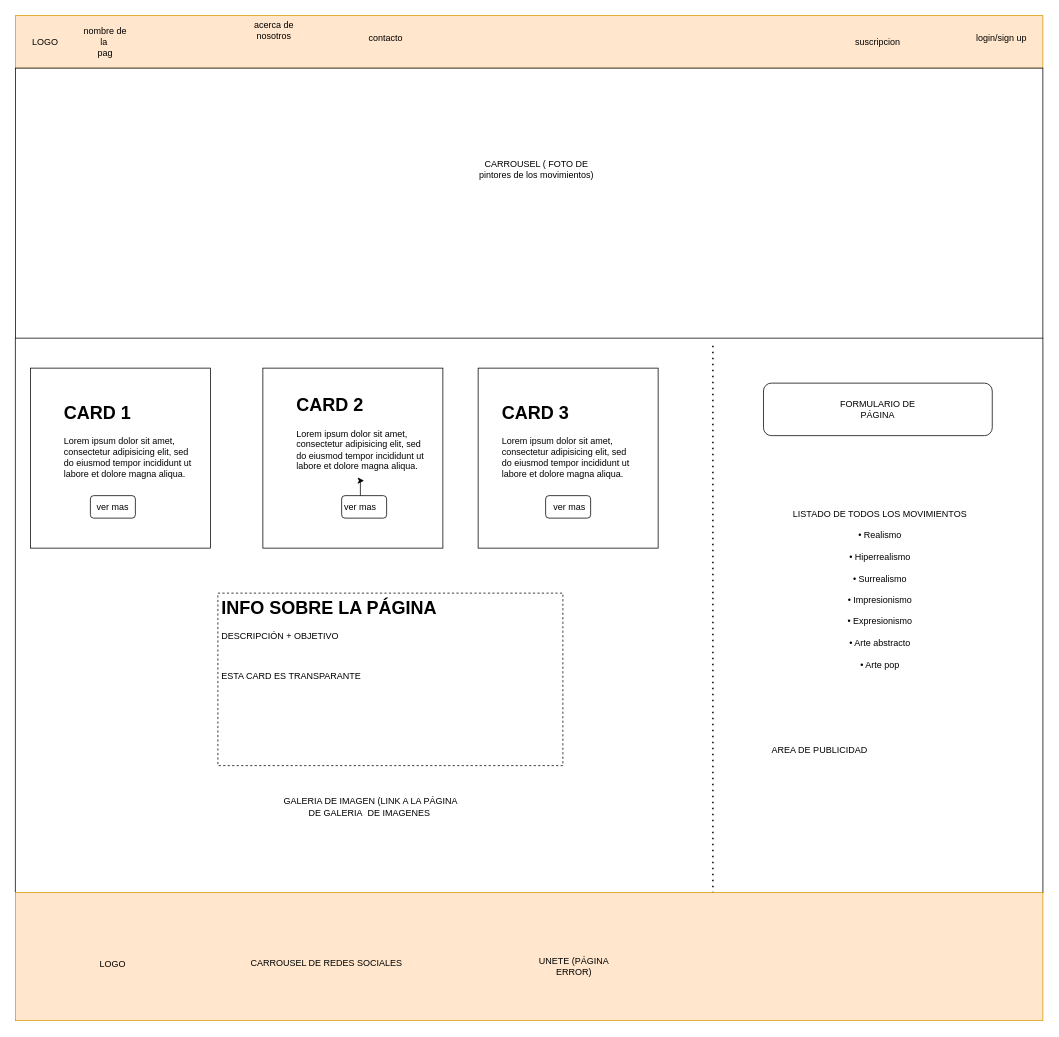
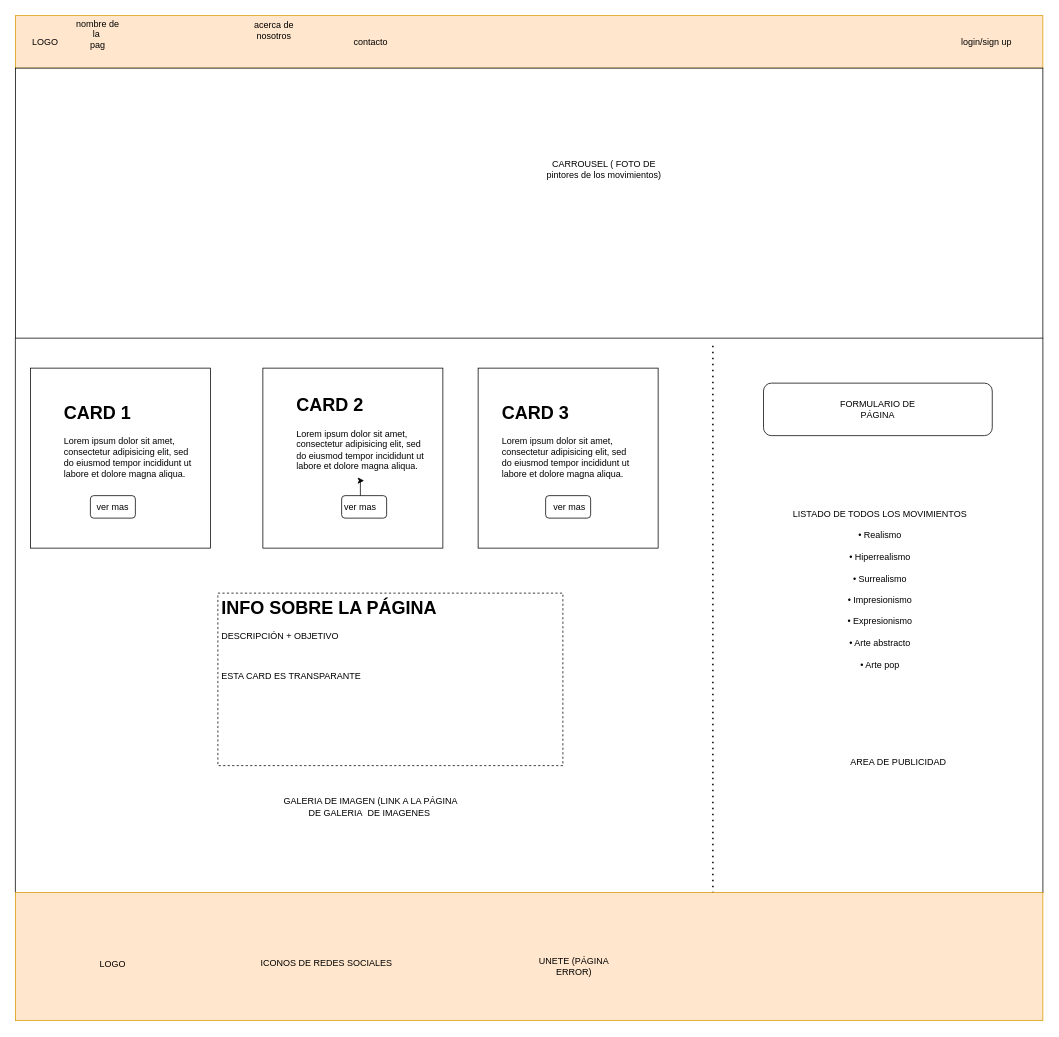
  <mxCell id="0" />
  <mxCell id="1" parent="0" />
  <mxCell id="2" value="" style="rounded=0;whiteSpace=wrap;html=1;fillColor=#ffe6cc;strokeColor=#d79b00;" parent="1" vertex="1"><mxGeometry width="1370" height="70" as="geometry" x="20" y="20" /></mxCell>
  <mxCell id="3" value="LOGO" style="text;html=1;strokeColor=none;fillColor=none;align=center;verticalAlign=middle;whiteSpace=wrap;rounded=0;" parent="1" vertex="1"><mxGeometry x="30" y="40" width="60" height="30" as="geometry" /></mxCell>
  <mxCell id="4" value="" style="rounded=0;whiteSpace=wrap;html=1;" parent="1" vertex="1"><mxGeometry y="90" width="1370" height="360" as="geometry" x="20" /></mxCell>
- <mxCell id="5" value="CARROUSEL ( FOTO DE pintores de los movimientos)" style="text;html=1;strokeColor=none;fillColor=none;align=center;verticalAlign=middle;whiteSpace=wrap;rounded=0;" parent="1" vertex="1"><mxGeometry x="637" y="210" width="156" height="30" as="geometry" /></mxCell>
+ <mxCell id="5" value="CARROUSEL ( FOTO DE pintores de los movimientos)" style="text;html=1;strokeColor=none;fillColor=none;align=center;verticalAlign=middle;whiteSpace=wrap;rounded=0;" parent="1" vertex="1"><mxGeometry x="727" y="210" width="156" height="30" as="geometry" /></mxCell>
  <mxCell id="6" value="" style="whiteSpace=wrap;html=1;aspect=fixed;" parent="1" vertex="1"><mxGeometry x="40" y="490" width="240" height="240" as="geometry" /></mxCell>
  <mxCell id="7" value="" style="whiteSpace=wrap;html=1;aspect=fixed;" parent="1" vertex="1"><mxGeometry x="350" y="490" width="240" height="240" as="geometry" /></mxCell>
  <mxCell id="8" value="" style="whiteSpace=wrap;html=1;aspect=fixed;" parent="1" vertex="1"><mxGeometry x="637" y="490" width="240" height="240" as="geometry" /></mxCell>
  <mxCell id="9" value="&lt;h1&gt;CARD 1&lt;/h1&gt;&lt;p&gt;Lorem ipsum dolor sit amet, consectetur adipisicing elit, sed do eiusmod tempor incididunt ut labore et dolore magna aliqua.&lt;/p&gt;" style="text;html=1;strokeColor=none;fillColor=none;spacing=5;spacingTop=-20;whiteSpace=wrap;overflow=hidden;rounded=0;" parent="1" vertex="1"><mxGeometry x="80" y="530" width="190" height="120" as="geometry" /></mxCell>
  <mxCell id="10" value="&lt;h1&gt;CARD 2&lt;/h1&gt;&lt;p&gt;Lorem ipsum dolor sit amet, consectetur adipisicing elit, sed do eiusmod tempor incididunt ut labore et dolore magna aliqua.&lt;/p&gt;" style="text;html=1;strokeColor=none;fillColor=none;spacing=5;spacingTop=-20;whiteSpace=wrap;overflow=hidden;rounded=0;" parent="1" vertex="1"><mxGeometry x="390" y="520" width="190" height="120" as="geometry" /></mxCell>
  <mxCell id="11" value="&lt;h1&gt;CARD 3&lt;/h1&gt;&lt;p&gt;Lorem ipsum dolor sit amet, consectetur adipisicing elit, sed do eiusmod tempor incididunt ut labore et dolore magna aliqua.&lt;/p&gt;" style="text;html=1;strokeColor=none;fillColor=none;spacing=5;spacingTop=-20;whiteSpace=wrap;overflow=hidden;rounded=0;" parent="1" vertex="1"><mxGeometry x="664" y="530" width="190" height="120" as="geometry" /></mxCell>
- <mxCell id="12" value="nombre de&lt;br&gt;la&amp;nbsp;&lt;br&gt;pag&lt;br&gt;" style="text;html=1;strokeColor=none;fillColor=none;align=center;verticalAlign=middle;whiteSpace=wrap;rounded=0;" parent="1" vertex="1"><mxGeometry x="110" y="40" width="60" height="30" as="geometry" /></mxCell>
- <mxCell id="13" value="login/sign up" style="text;html=1;strokeColor=none;fillColor=none;align=center;verticalAlign=middle;whiteSpace=wrap;rounded=0;" parent="1" vertex="1"><mxGeometry x="1300" y="35" width="70" height="30" as="geometry" /></mxCell>
- <mxCell id="14" value="suscripcion&lt;br&gt;" style="text;html=1;strokeColor=none;fillColor=none;align=center;verticalAlign=middle;whiteSpace=wrap;rounded=0;" parent="1" vertex="1"><mxGeometry x="1140" y="40" width="60" height="30" as="geometry" /></mxCell>
- <mxCell id="15" value="contacto&lt;br&gt;" style="text;html=1;strokeColor=none;fillColor=none;align=center;verticalAlign=middle;whiteSpace=wrap;rounded=0;" parent="1" vertex="1"><mxGeometry x="484" y="35" width="60" height="30" as="geometry" /></mxCell>
+ <mxCell id="12" value="nombre de&lt;br&gt;la&amp;nbsp;&lt;br&gt;pag&lt;br&gt;" style="text;html=1;strokeColor=none;fillColor=none;align=center;verticalAlign=middle;whiteSpace=wrap;rounded=0;" parent="1" vertex="1"><mxGeometry x="100" y="30" width="60" height="30" as="geometry" /></mxCell>
+ <mxCell id="13" value="login/sign up" style="text;html=1;strokeColor=none;fillColor=none;align=center;verticalAlign=middle;whiteSpace=wrap;rounded=0;" parent="1" vertex="1"><mxGeometry x="1280" y="40" width="70" height="30" as="geometry" /></mxCell>
+ <mxCell id="15" value="contacto&lt;br&gt;" style="text;html=1;strokeColor=none;fillColor=none;align=center;verticalAlign=middle;whiteSpace=wrap;rounded=0;" parent="1" vertex="1"><mxGeometry x="464" y="40" width="60" height="30" as="geometry" /></mxCell>
  <mxCell id="16" value="acerca de nosotros&lt;br&gt;" style="text;html=1;strokeColor=none;fillColor=none;align=center;verticalAlign=middle;whiteSpace=wrap;rounded=0;" parent="1" vertex="1"><mxGeometry x="335" y="25" width="60" height="30" as="geometry" /></mxCell>
  <mxCell id="17" value="" style="rounded=1;whiteSpace=wrap;html=1;" parent="1" vertex="1"><mxGeometry x="120" y="660" width="60" height="30" as="geometry" /></mxCell>
  <mxCell id="18" value="" style="rounded=1;whiteSpace=wrap;html=1;" parent="1" vertex="1"><mxGeometry x="455" y="660" width="60" height="30" as="geometry" /></mxCell>
  <mxCell id="19" value="" style="rounded=1;whiteSpace=wrap;html=1;" parent="1" vertex="1"><mxGeometry x="727" y="660" width="60" height="30" as="geometry" /></mxCell>
  <mxCell id="20" value="ver mas" style="text;html=1;strokeColor=none;fillColor=none;align=center;verticalAlign=middle;whiteSpace=wrap;rounded=0;" parent="1" vertex="1"><mxGeometry x="120" y="660" width="60" height="30" as="geometry" /></mxCell>
  <mxCell id="21" value="" style="edgeStyle=orthogonalEdgeStyle;rounded=0;orthogonalLoop=1;jettySize=auto;html=1;" parent="1" source="22" target="10" edge="1"><mxGeometry relative="1" as="geometry" /></mxCell>
  <mxCell id="22" value="ver mas" style="text;html=1;strokeColor=none;fillColor=none;align=center;verticalAlign=middle;whiteSpace=wrap;rounded=0;" parent="1" vertex="1"><mxGeometry x="450" y="660" width="60" height="30" as="geometry" /></mxCell>
  <mxCell id="23" value="ver mas" style="text;html=1;strokeColor=none;fillColor=none;align=center;verticalAlign=middle;whiteSpace=wrap;rounded=0;" parent="1" vertex="1"><mxGeometry x="729" y="660" width="60" height="30" as="geometry" /></mxCell>
  <mxCell id="24" value="" style="rounded=1;whiteSpace=wrap;html=1;fillColor=none;strokeColor=none;" parent="1" vertex="1"><mxGeometry x="40" y="780" width="800" height="330" as="geometry" /></mxCell>
  <mxCell id="25" value="&lt;h1&gt;INFO SOBRE LA PÁGINA&lt;/h1&gt;&lt;p&gt;DESCRIPCIÓN + OBJETIVO&lt;/p&gt;&lt;p&gt;&lt;br&gt;&lt;/p&gt;&lt;p&gt;ESTA CARD ES TRANSPARANTE&lt;/p&gt;&lt;p&gt;&lt;br&gt;&lt;/p&gt;" style="text;html=1;strokeColor=default;fillColor=none;spacing=5;spacingTop=-20;whiteSpace=wrap;overflow=hidden;rounded=0;dashed=1;" parent="1" vertex="1"><mxGeometry x="290" y="790" width="460" height="230" as="geometry" /></mxCell>
  <mxCell id="26" value="" style="rounded=1;whiteSpace=wrap;html=1;" parent="1" vertex="1"><mxGeometry x="1017.5" y="510" width="305" height="70" as="geometry" /></mxCell>
  <mxCell id="27" value="FORMULARIO DE PÁGINA" style="text;html=1;strokeColor=none;fillColor=none;align=center;verticalAlign=middle;whiteSpace=wrap;rounded=0;" parent="1" vertex="1"><mxGeometry x="1117" y="530" width="106" height="30" as="geometry" /></mxCell>
  <mxCell id="28" value="LISTADO DE TODOS LOS MOVIMIENTOS&lt;br&gt;&lt;div&gt;&lt;br&gt;&lt;/div&gt;&lt;div&gt;• Realismo&lt;/div&gt;&lt;div&gt;&lt;br&gt;&lt;/div&gt;&lt;div&gt;• Hiperrealismo&lt;/div&gt;&lt;div&gt;&lt;br&gt;&lt;/div&gt;&lt;div&gt;• Surrealismo&lt;/div&gt;&lt;div&gt;&lt;br&gt;&lt;/div&gt;&lt;div&gt;• Impresionismo&lt;/div&gt;&lt;div&gt;&lt;br&gt;&lt;/div&gt;&lt;div&gt;• Expresionismo&lt;/div&gt;&lt;div&gt;&lt;br&gt;&lt;/div&gt;&lt;div&gt;• Arte abstracto&lt;/div&gt;&lt;div&gt;&lt;br&gt;&lt;/div&gt;&lt;div&gt;• Arte pop&lt;/div&gt;" style="text;html=1;strokeColor=none;fillColor=none;align=center;verticalAlign=middle;whiteSpace=wrap;rounded=0;" parent="1" vertex="1"><mxGeometry x="990" y="720" width="366" height="130" as="geometry" /></mxCell>
- <mxCell id="29" value="AREA DE PUBLICIDAD" style="text;html=1;strokeColor=none;fillColor=none;align=center;verticalAlign=middle;whiteSpace=wrap;rounded=0;" parent="1" vertex="1"><mxGeometry x="1010" y="985" width="165" height="30" as="geometry" /></mxCell>
+ <mxCell id="29" value="AREA DE PUBLICIDAD" style="text;html=1;strokeColor=none;fillColor=none;align=center;verticalAlign=middle;whiteSpace=wrap;rounded=0;" parent="1" vertex="1"><mxGeometry x="1115" y="1000" width="165" height="30" as="geometry" /></mxCell>
  <mxCell id="30" value="" style="endArrow=none;dashed=1;html=1;dashPattern=1 3;strokeWidth=2;rounded=0;" parent="1" edge="1"><mxGeometry width="50" height="50" relative="1" as="geometry"><mxPoint x="950" y="1190" as="sourcePoint" /><mxPoint x="950" y="460" as="targetPoint" /></mxGeometry></mxCell>
  <mxCell id="31" value="" style="endArrow=none;html=1;rounded=0;entryX=0;entryY=1;entryDx=0;entryDy=0;startArrow=none;exitX=0;exitY=0;exitDx=0;exitDy=0;" parent="1" source="34" target="4" edge="1"><mxGeometry width="50" height="50" relative="1" as="geometry"><mxPoint y="1690" as="sourcePoint" x="20" /><mxPoint y="470" as="targetPoint" x="20" /></mxGeometry></mxCell>
  <mxCell id="32" value="" style="endArrow=none;html=1;rounded=0;entryX=1;entryY=1;entryDx=0;entryDy=0;" parent="1" target="4" edge="1"><mxGeometry width="50" height="50" relative="1" as="geometry"><mxPoint x="1390" y="1190" as="sourcePoint" /><mxPoint x="1440" y="460" as="targetPoint" /></mxGeometry></mxCell>
  <mxCell id="33" value="GALERIA DE IMAGEN (LINK A LA PÁGINA DE GALERIA&amp;nbsp; DE IMAGENES&amp;nbsp;" style="text;html=1;strokeColor=none;fillColor=none;align=center;verticalAlign=middle;whiteSpace=wrap;rounded=0;dashed=1;" parent="1" vertex="1"><mxGeometry x="376" y="1060" width="236" height="30" as="geometry" /></mxCell>
  <mxCell id="34" value="" style="rounded=0;whiteSpace=wrap;html=1;strokeColor=#d79b00;fillColor=#ffe6cc;" parent="1" vertex="1"><mxGeometry y="1189" width="1370" height="171" as="geometry" x="20" /></mxCell>
  <mxCell id="35" value="" style="endArrow=none;html=1;rounded=0;entryX=0;entryY=1;entryDx=0;entryDy=0;" parent="1" target="34" edge="1"><mxGeometry width="50" height="50" relative="1" as="geometry"><mxPoint y="1360" as="sourcePoint" x="20" /><mxPoint y="450" as="targetPoint" x="20" /></mxGeometry></mxCell>
  <mxCell id="36" value="LOGO" style="text;html=1;strokeColor=none;fillColor=none;align=center;verticalAlign=middle;whiteSpace=wrap;rounded=0;" parent="1" vertex="1"><mxGeometry x="120" y="1270" width="60" height="30" as="geometry" /></mxCell>
- <mxCell id="37" value="CARROUSEL DE REDES SOCIALES" style="text;html=1;strokeColor=none;fillColor=none;align=center;verticalAlign=middle;whiteSpace=wrap;rounded=0;" parent="1" vertex="1"><mxGeometry x="240" y="1269" width="390" height="30" as="geometry" /></mxCell>
+ <mxCell id="37" value="ICONOS DE REDES SOCIALES" style="text;html=1;strokeColor=none;fillColor=none;align=center;verticalAlign=middle;whiteSpace=wrap;rounded=0;" parent="1" vertex="1"><mxGeometry x="240" y="1269" width="390" height="30" as="geometry" /></mxCell>
  <mxCell id="38" value="UNETE (PÁGINA ERROR)" style="text;html=1;strokeColor=none;fillColor=none;align=center;verticalAlign=middle;whiteSpace=wrap;rounded=0;" parent="1" vertex="1"><mxGeometry x="710" y="1273" width="110" height="30" as="geometry" /></mxCell>
